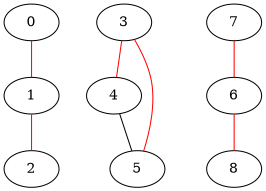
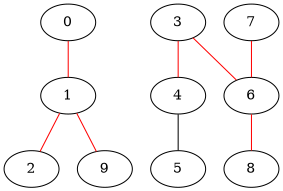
  graph {
    edge [color=red]
    0
    1
    2
+   9
    3
    4
    5
    6
    8
    7
    0 -- 1
    1 -- 2
+   1 -- 9
    3 -- 4
-   3 -- 5
+   3 -- 6
    4 -- 5 [color=""]
    6 -- 8
    7 -- 6
  }
